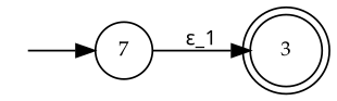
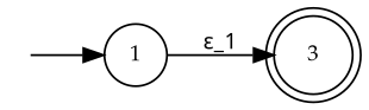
  digraph {
    compound=true
    fontname=Palatino
    fontsize=11
    rankdir=LR
    node [fontname=Palatino fontsize=11]
    edge [fontname="Palatino sans serif" fontsize=11]
    0 [height=0.15 shape=point style=invis width=0.15]
-   1 [height=0.15 shape=circle width=0.15 label=7]
+   1 [height=0.15 shape=circle width=0.15]
    3 [height=0.15 shape=doublecircle width=0.15]
    0 -> 1
    1 -> 3 [label="&#949;_1"]
  }
